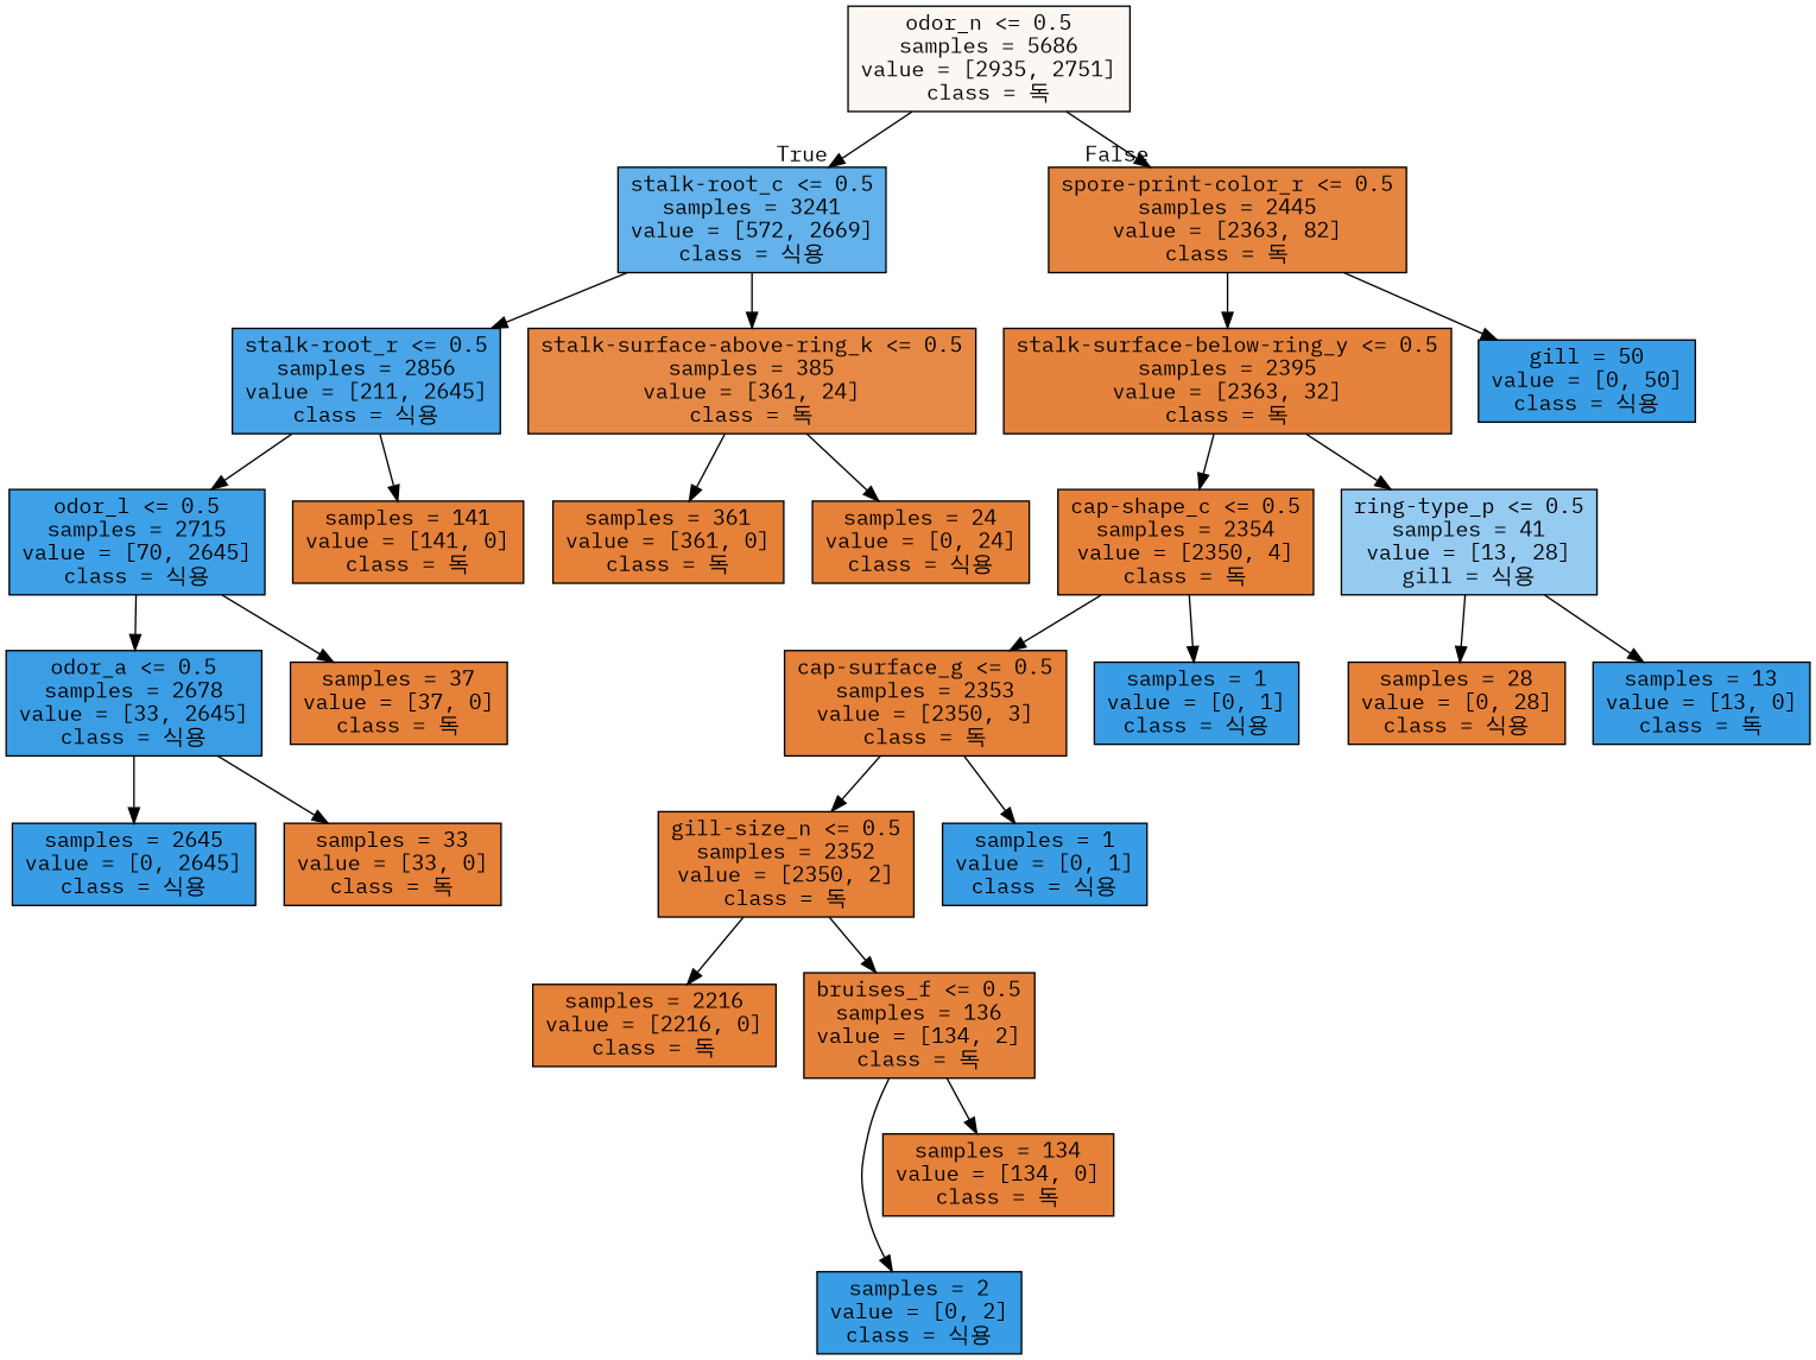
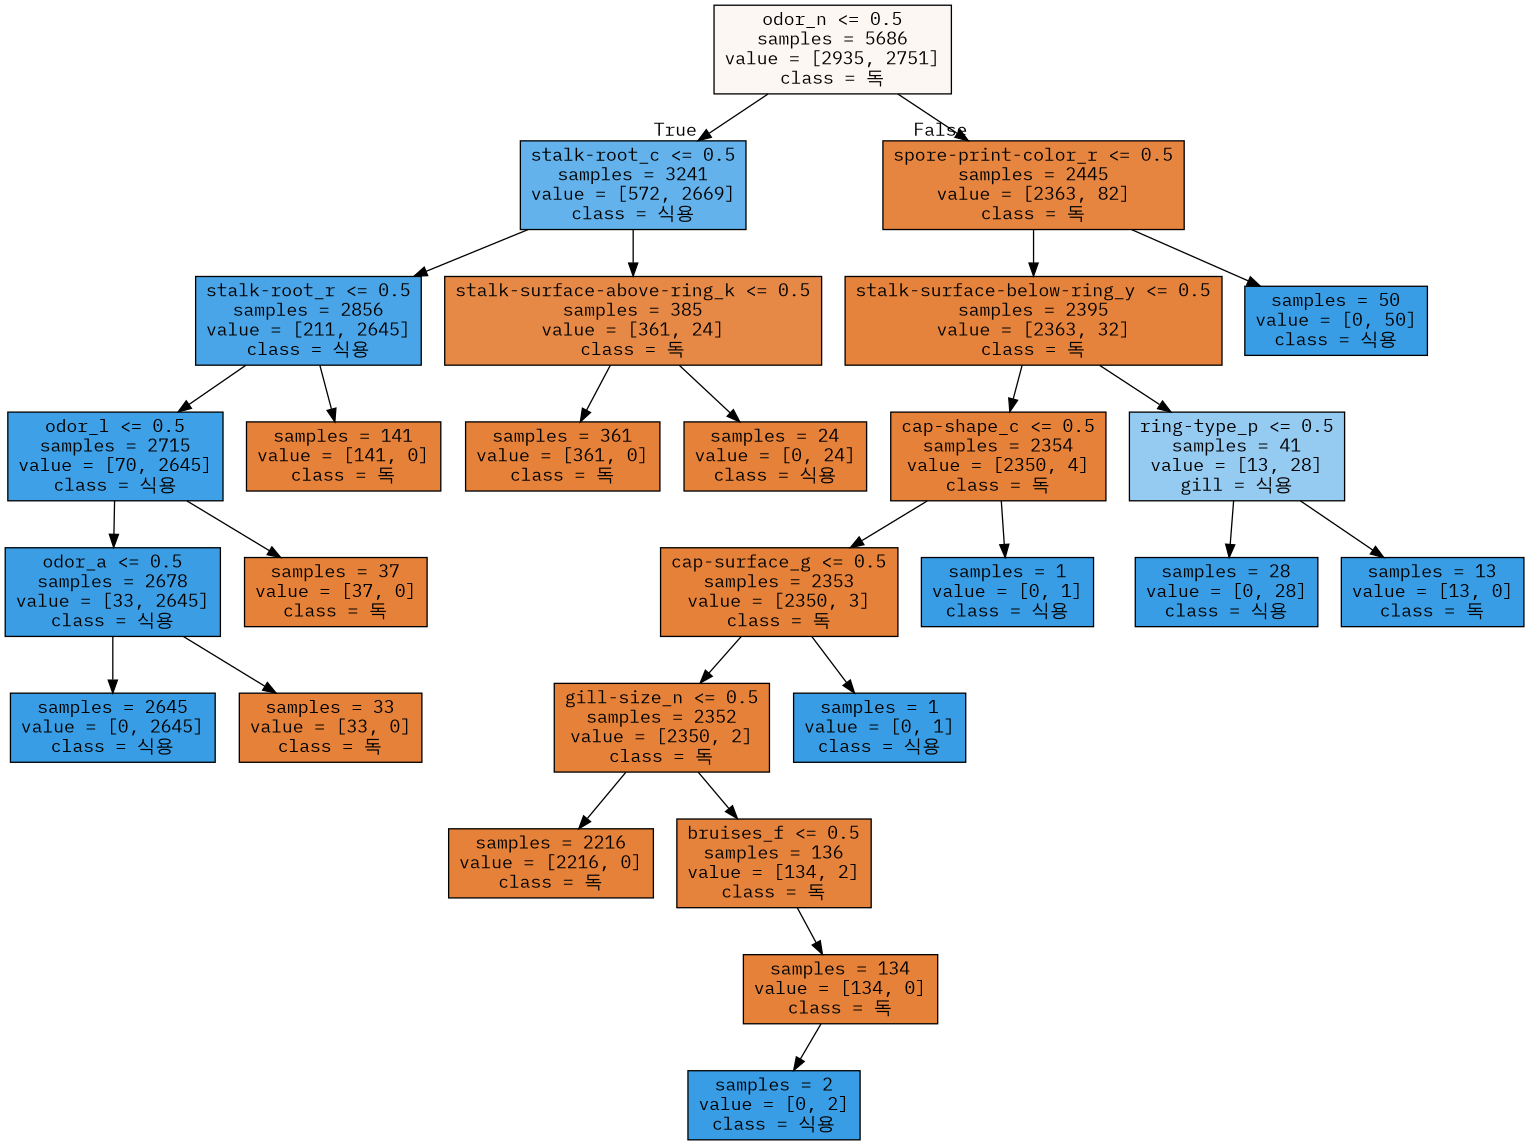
  digraph {
    fontname="IBM Plex Mono"
    node [color=black fillcolor="#e58139" fontname="IBM Plex Mono" shape=box style=filled]
    edge [fontname="IBM Plex Mono"]
    n1 [fillcolor="#fdf7f3" label="odor_n <= 0.5\nsamples = 5686\nvalue = [2935, 2751]\nclass = 독"]
    n2 [fillcolor="#63b2eb" label="stalk-root_c <= 0.5\nsamples = 3241\nvalue = [572, 2669]\nclass = 식용"]
    n3 [fillcolor="#e68540" label="spore-print-color_r <= 0.5\nsamples = 2445\nvalue = [2363, 82]\nclass = 독"]
    n4 [fillcolor="#49a5e7" label="stalk-root_r <= 0.5\nsamples = 2856\nvalue = [211, 2645]\nclass = 식용"]
    n5 [fillcolor="#e78946" label="stalk-surface-above-ring_k <= 0.5\nsamples = 385\nvalue = [361, 24]\nclass = 독"]
    n6 [fillcolor="#e5833c" label="stalk-surface-below-ring_y <= 0.5\nsamples = 2395\nvalue = [2363, 32]\nclass = 독"]
-   n7 [fillcolor="#399de5" label="gill = 50\nvalue = [0, 50]\nclass = 식용"]
+   n7 [fillcolor="#399de5" label="samples = 50\nvalue = [0, 50]\nclass = 식용"]
    n8 [fillcolor="#3ea0e6" label="odor_l <= 0.5\nsamples = 2715\nvalue = [70, 2645]\nclass = 식용"]
    n9 [label="samples = 141\nvalue = [141, 0]\nclass = 독"]
    n10 [label="samples = 361\nvalue = [361, 0]\nclass = 독"]
    n11 [label="samples = 24\nvalue = [0, 24]\nclass = 식용"]
    n12 [fillcolor="#3b9ee5" label="odor_a <= 0.5\nsamples = 2678\nvalue = [33, 2645]\nclass = 식용"]
    n13 [label="samples = 37\nvalue = [37, 0]\nclass = 독"]
    n14 [fillcolor="#399de5" label="samples = 2645\nvalue = [0, 2645]\nclass = 식용"]
    n15 [label="samples = 33\nvalue = [33, 0]\nclass = 독"]
    n16 [label="cap-shape_c <= 0.5\nsamples = 2354\nvalue = [2350, 4]\nclass = 독"]
    n17 [fillcolor="#95caf1" label="ring-type_p <= 0.5\nsamples = 41\nvalue = [13, 28]\ngill = 식용"]
    n18 [label="cap-surface_g <= 0.5\nsamples = 2353\nvalue = [2350, 3]\nclass = 독"]
    n19 [fillcolor="#399de5" label="samples = 1\nvalue = [0, 1]\nclass = 식용"]
-   n20 [label="samples = 28\nvalue = [0, 28]\nclass = 식용"]
+   n20 [fillcolor="#399de5" label="samples = 28\nvalue = [0, 28]\nclass = 식용"]
    n21 [fillcolor="#399de5" label="samples = 13\nvalue = [13, 0]\nclass = 독"]
    n22 [label="gill-size_n <= 0.5\nsamples = 2352\nvalue = [2350, 2]\nclass = 독"]
    n23 [fillcolor="#399de5" label="samples = 1\nvalue = [0, 1]\nclass = 식용"]
    n24 [label="samples = 2216\nvalue = [2216, 0]\nclass = 독"]
    n25 [fillcolor="#e5833c" label="bruises_f <= 0.5\nsamples = 136\nvalue = [134, 2]\nclass = 독"]
    n26 [fillcolor="#399de5" label="samples = 2\nvalue = [0, 2]\nclass = 식용"]
    n27 [label="samples = 134\nvalue = [134, 0]\nclass = 독"]
    n1 -> n2 [headlabel=True labelangle=45 labeldistance=2.5]
    n1 -> n3 [headlabel=False labelangle=-45 labeldistance=2.5]
    n2 -> n4
    n2 -> n5
    n3 -> n6
    n3 -> n7
    n4 -> n8
    n4 -> n9
    n5 -> n10
    n5 -> n11
    n6 -> n16
    n6 -> n17
    n8 -> n12
    n8 -> n13
    n12 -> n14
    n12 -> n15
    n16 -> n18
    n16 -> n19
    n17 -> n20
    n17 -> n21
    n18 -> n22
    n18 -> n23
    n22 -> n24
    n22 -> n25
-   n25 -> n26
+   n27 -> n26
    n25 -> n27
  }
